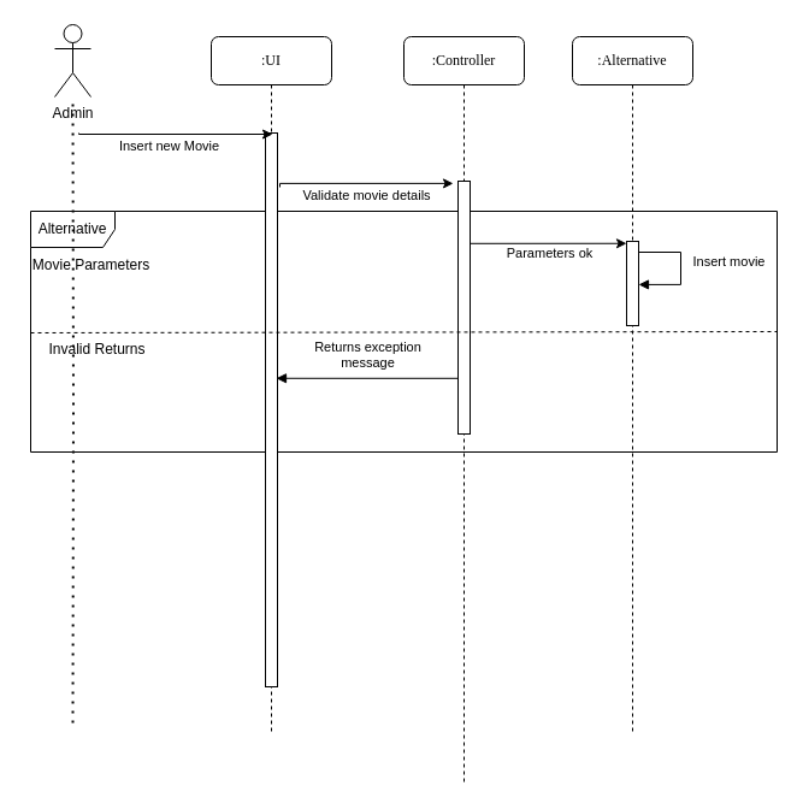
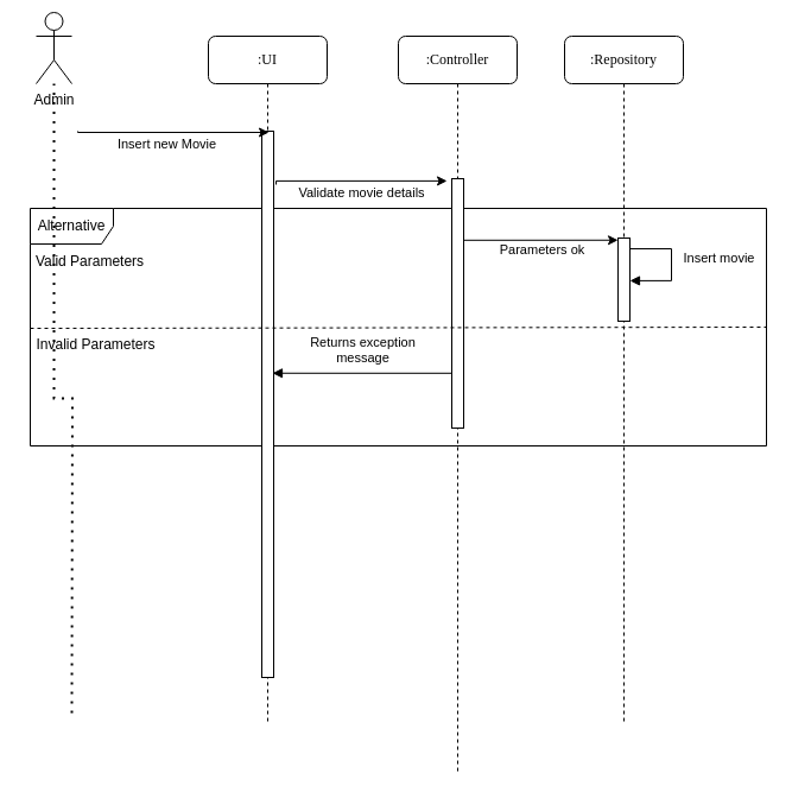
  <mxCell id="0" />
  <mxCell id="1" parent="0" />
  <mxCell id="2" value="Alternative" style="shape=umlFrame;whiteSpace=wrap;html=1;width=70;height=30;" vertex="1" parent="1"><mxGeometry x="25" y="175" width="620" height="200" as="geometry" /></mxCell>
  <mxCell id="3" value=":UI" style="shape=umlLifeline;perimeter=lifelinePerimeter;whiteSpace=wrap;html=1;container=1;collapsible=0;recursiveResize=0;outlineConnect=0;rounded=1;shadow=0;comic=0;labelBackgroundColor=none;strokeWidth=1;fontFamily=Verdana;fontSize=12;align=center;" parent="1" vertex="1"><mxGeometry x="175" y="30" width="100" height="580" as="geometry" /></mxCell>
  <mxCell id="4" value="" style="html=1;points=[];perimeter=orthogonalPerimeter;" vertex="1" parent="3"><mxGeometry x="45" y="80" width="10" height="460" as="geometry" /></mxCell>
  <mxCell id="5" value=":Controller" style="shape=umlLifeline;perimeter=lifelinePerimeter;whiteSpace=wrap;html=1;container=1;collapsible=0;recursiveResize=0;outlineConnect=0;rounded=1;shadow=0;comic=0;labelBackgroundColor=none;strokeWidth=1;fontFamily=Verdana;fontSize=12;align=center;" parent="1" vertex="1"><mxGeometry x="335" y="30" width="100" height="620" as="geometry" /></mxCell>
  <mxCell id="6" value="" style="html=1;points=[];perimeter=orthogonalPerimeter;" vertex="1" parent="5"><mxGeometry x="45" y="120" width="10" height="210" as="geometry" /></mxCell>
- <mxCell id="7" value=":Alternative" style="shape=umlLifeline;perimeter=lifelinePerimeter;whiteSpace=wrap;html=1;container=1;collapsible=0;recursiveResize=0;outlineConnect=0;rounded=1;shadow=0;comic=0;labelBackgroundColor=none;strokeWidth=1;fontFamily=Verdana;fontSize=12;align=center;" parent="1" vertex="1"><mxGeometry x="475" y="30" width="100" height="580" as="geometry" /></mxCell>
+ <mxCell id="7" value=":Repository" style="shape=umlLifeline;perimeter=lifelinePerimeter;whiteSpace=wrap;html=1;container=1;collapsible=0;recursiveResize=0;outlineConnect=0;rounded=1;shadow=0;comic=0;labelBackgroundColor=none;strokeWidth=1;fontFamily=Verdana;fontSize=12;align=center;" parent="1" vertex="1"><mxGeometry x="475" y="30" width="100" height="580" as="geometry" /></mxCell>
  <mxCell id="8" value="" style="html=1;points=[];perimeter=orthogonalPerimeter;" vertex="1" parent="7"><mxGeometry x="45" y="170" width="10" height="70" as="geometry" /></mxCell>
  <mxCell id="9" value="Insert movie" style="html=1;verticalAlign=bottom;endArrow=block;rounded=0;edgeStyle=orthogonalEdgeStyle;entryX=1;entryY=0.513;entryDx=0;entryDy=0;entryPerimeter=0;" edge="1" parent="7" target="8"><mxGeometry x="0.082" y="40" width="80" relative="1" as="geometry"><mxPoint x="55" y="179" as="sourcePoint" /><mxPoint x="150" y="290" as="targetPoint" /><Array as="points"><mxPoint x="90" y="179" /><mxPoint x="90" y="206" /></Array><mxPoint as="offset" /></mxGeometry></mxCell>
- <mxCell id="10" value="Admin&lt;br&gt;" style="shape=umlActor;verticalLabelPosition=bottom;verticalAlign=top;html=1;outlineConnect=0;" vertex="1" parent="1"><mxGeometry x="45" y="20" width="30" height="60" as="geometry" /></mxCell>
+ <mxCell id="10" value="Admin&lt;br&gt;" style="shape=umlActor;verticalLabelPosition=bottom;verticalAlign=top;html=1;outlineConnect=0;" vertex="1" parent="1"><mxGeometry x="30" y="10" width="30" height="60" as="geometry" /></mxCell>
  <mxCell id="11" value="" style="endArrow=none;dashed=1;html=1;dashPattern=1 3;strokeWidth=2;rounded=0;edgeStyle=orthogonalEdgeStyle;" edge="1" parent="1" target="10"><mxGeometry width="50" height="50" relative="1" as="geometry"><mxPoint x="60" y="600" as="sourcePoint" /><mxPoint x="45" y="270" as="targetPoint" /></mxGeometry></mxCell>
  <mxCell id="12" value="" style="endArrow=classic;html=1;rounded=0;edgeStyle=orthogonalEdgeStyle;entryX=-0.4;entryY=0.009;entryDx=0;entryDy=0;entryPerimeter=0;" edge="1" parent="1" target="6"><mxGeometry width="50" height="50" relative="1" as="geometry"><mxPoint x="232" y="155" as="sourcePoint" /><mxPoint x="381" y="147" as="targetPoint" /><Array as="points"><mxPoint x="232" y="152" /></Array></mxGeometry></mxCell>
  <mxCell id="13" value="Validate movie details" style="edgeLabel;html=1;align=center;verticalAlign=middle;resizable=0;points=[];" vertex="1" connectable="0" parent="12"><mxGeometry x="-0.169" y="-1" relative="1" as="geometry"><mxPoint x="14" y="9" as="offset" /></mxGeometry></mxCell>
  <mxCell id="14" value="" style="endArrow=classic;html=1;rounded=0;edgeStyle=orthogonalEdgeStyle;" edge="1" parent="1"><mxGeometry width="50" height="50" relative="1" as="geometry"><mxPoint x="65" y="110" as="sourcePoint" /><mxPoint x="226" y="111" as="targetPoint" /><Array as="points"><mxPoint x="65" y="111" /></Array></mxGeometry></mxCell>
  <mxCell id="15" value="Insert new Movie" style="edgeLabel;html=1;align=center;verticalAlign=middle;resizable=0;points=[];" vertex="1" connectable="0" parent="14"><mxGeometry x="-0.074" y="-4" relative="1" as="geometry"><mxPoint y="5" as="offset" /></mxGeometry></mxCell>
  <mxCell id="16" value="" style="endArrow=none;dashed=1;html=1;rounded=0;edgeStyle=orthogonalEdgeStyle;entryX=1;entryY=0.5;entryDx=0;entryDy=0;entryPerimeter=0;exitX=0;exitY=0.505;exitDx=0;exitDy=0;exitPerimeter=0;" edge="1" parent="1" source="2" target="2"><mxGeometry width="50" height="50" relative="1" as="geometry"><mxPoint x="5" y="520" as="sourcePoint" /><mxPoint x="55" y="470" as="targetPoint" /></mxGeometry></mxCell>
- <mxCell id="17" value="Movie Parameters" style="text;html=1;align=center;verticalAlign=middle;resizable=0;points=[];autosize=1;strokeColor=none;" vertex="1" parent="1"><mxGeometry x="20" y="210" width="110" height="20" as="geometry" /></mxCell>
- <mxCell id="18" value="Invalid Returns" style="text;html=1;align=center;verticalAlign=middle;resizable=0;points=[];autosize=1;strokeColor=none;" vertex="1" parent="1"><mxGeometry x="20" y="280" width="120" height="20" as="geometry" /></mxCell>
+ <mxCell id="17" value="Valid Parameters" style="text;html=1;align=center;verticalAlign=middle;resizable=0;points=[];autosize=1;strokeColor=none;" vertex="1" parent="1"><mxGeometry x="20" y="210" width="110" height="20" as="geometry" /></mxCell>
+ <mxCell id="18" value="Invalid Parameters" style="text;html=1;align=center;verticalAlign=middle;resizable=0;points=[];autosize=1;strokeColor=none;" vertex="1" parent="1"><mxGeometry x="20" y="280" width="120" height="20" as="geometry" /></mxCell>
  <mxCell id="19" value="" style="endArrow=classic;html=1;rounded=0;edgeStyle=orthogonalEdgeStyle;entryX=0;entryY=0.025;entryDx=0;entryDy=0;entryPerimeter=0;exitX=1;exitY=0.1;exitDx=0;exitDy=0;exitPerimeter=0;" edge="1" parent="1" source="6" target="8"><mxGeometry width="50" height="50" relative="1" as="geometry"><mxPoint x="395" y="202" as="sourcePoint" /><mxPoint x="235" y="200" as="targetPoint" /><Array as="points"><mxPoint x="390" y="202" /></Array></mxGeometry></mxCell>
  <mxCell id="20" value="Parameters ok" style="edgeLabel;html=1;align=center;verticalAlign=middle;resizable=0;points=[];" vertex="1" connectable="0" parent="19"><mxGeometry x="-0.169" y="-1" relative="1" as="geometry"><mxPoint x="29" y="7" as="offset" /></mxGeometry></mxCell>
  <mxCell id="21" value="Returns exception&lt;br&gt;message" style="html=1;verticalAlign=bottom;endArrow=block;rounded=0;edgeStyle=orthogonalEdgeStyle;entryX=0.9;entryY=0.443;entryDx=0;entryDy=0;entryPerimeter=0;exitX=0;exitY=0.332;exitDx=0;exitDy=0;exitPerimeter=0;" edge="1" parent="1" source="6" target="4"><mxGeometry x="0.38" y="-4" width="80" relative="1" as="geometry"><mxPoint x="375" y="314" as="sourcePoint" /><mxPoint x="365" y="330" as="targetPoint" /><Array as="points"><mxPoint x="380" y="314" /></Array><mxPoint as="offset" /></mxGeometry></mxCell>
